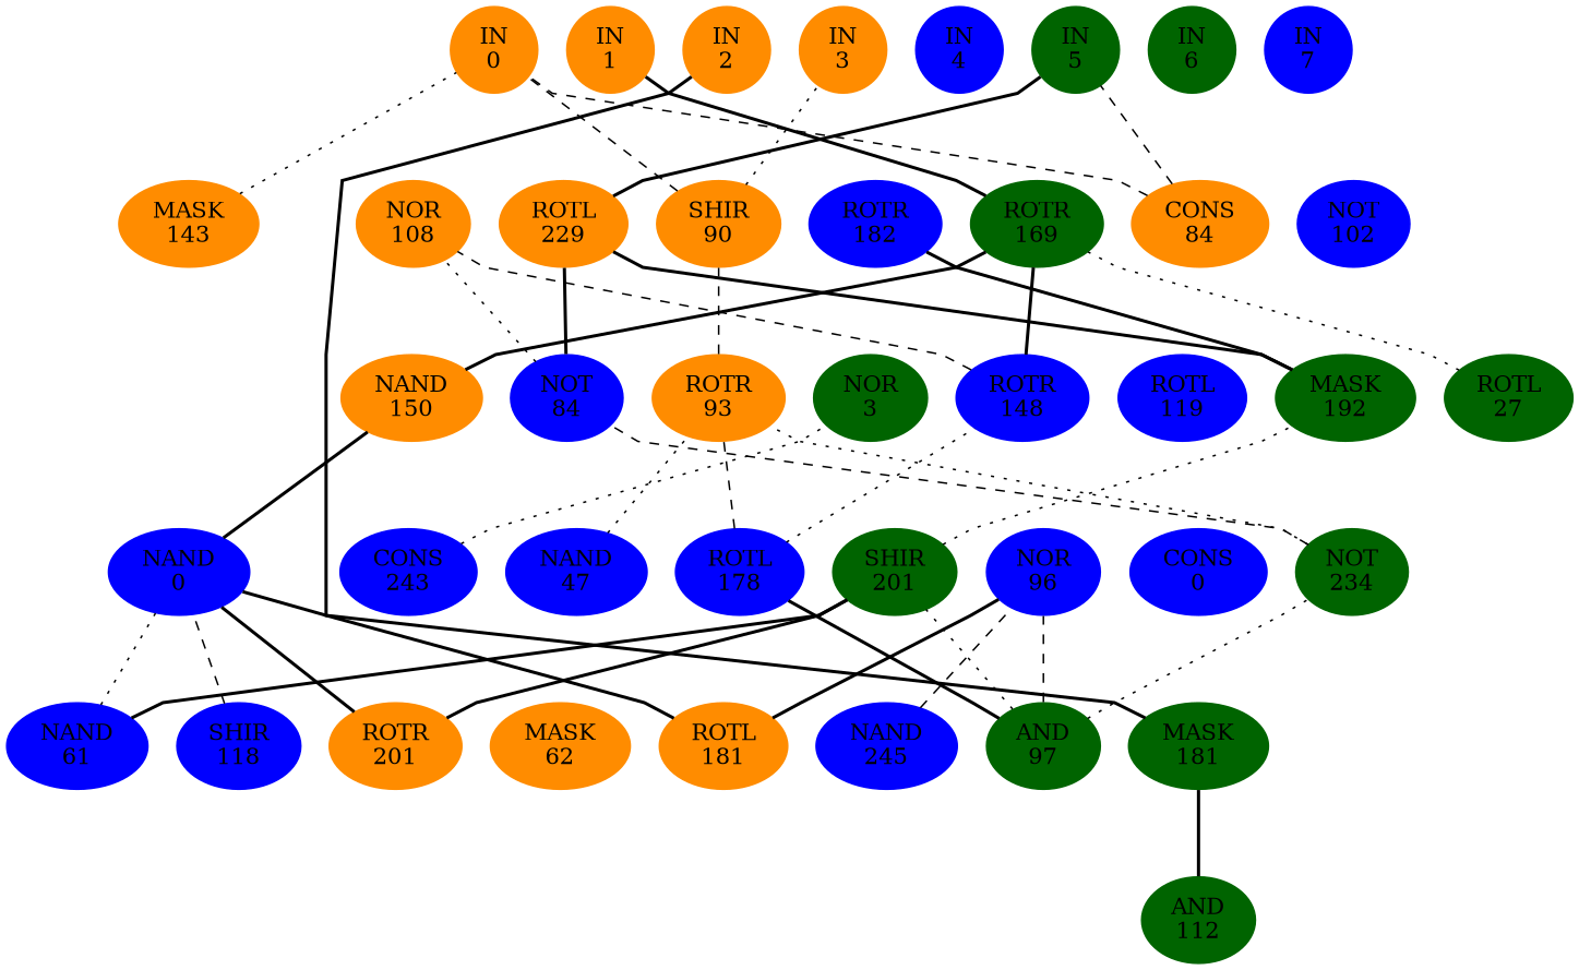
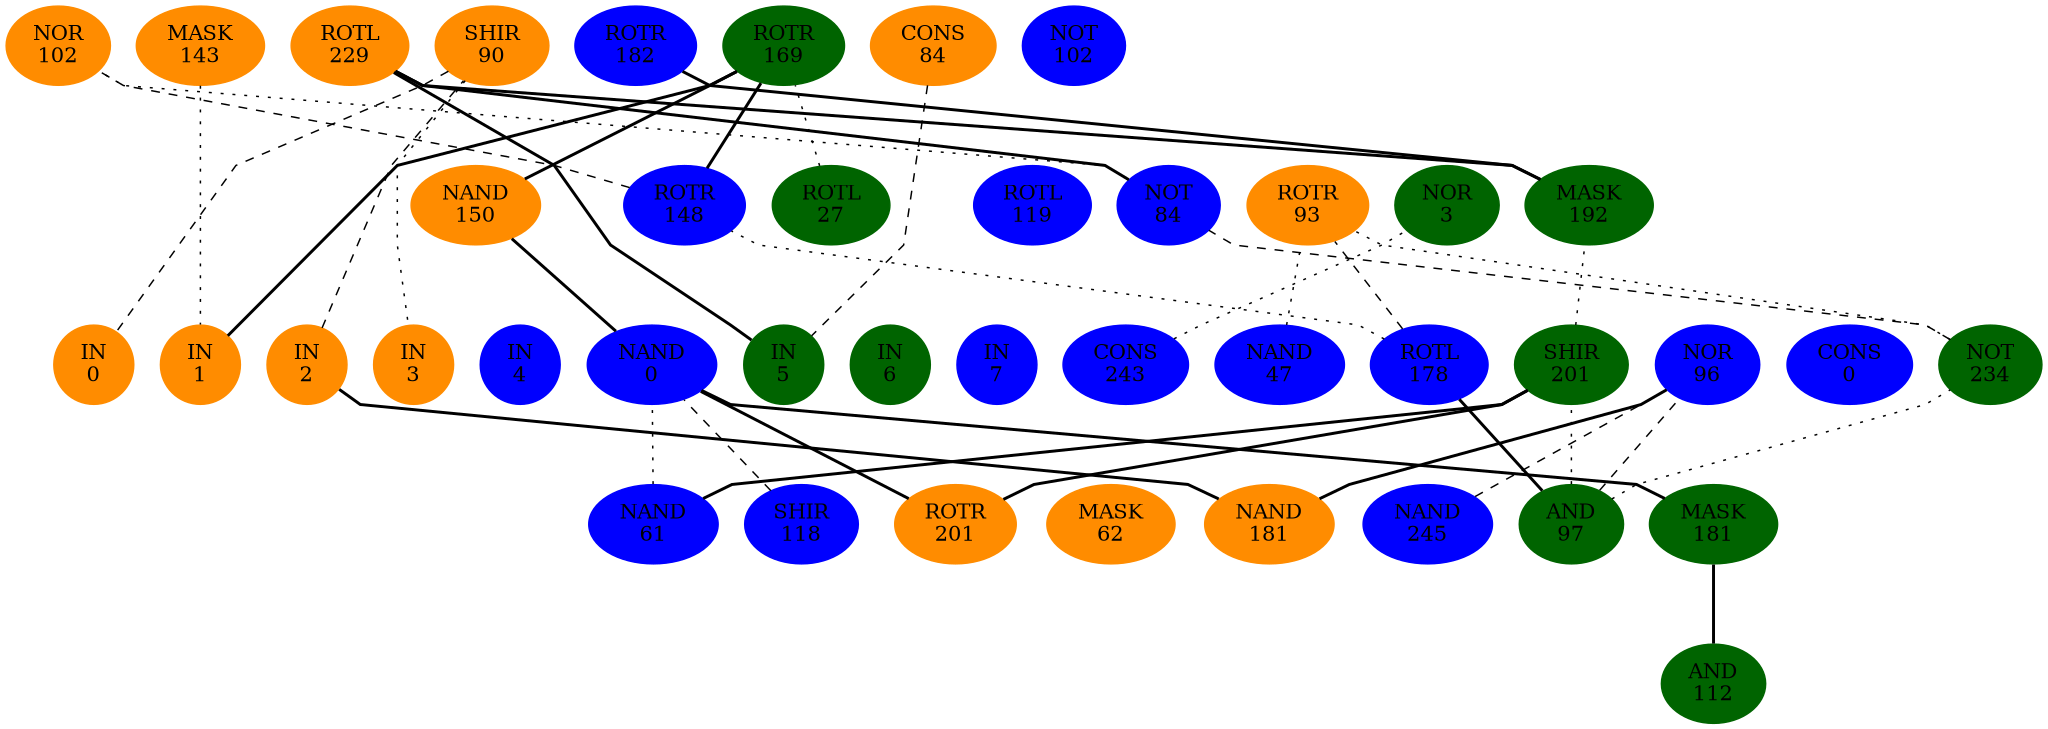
  graph {
    ordering=out
    rankdir=BT
    ranksep=0.75
    splines=polyline
    node [color=blue style=filled]
    edge [style=invis]
    n1 [color=darkorange label="IN\n0"]
    n2 [color=darkorange label="IN\n1"]
    n3 [color=darkorange label="IN\n2"]
    n4 [color=darkorange label="IN\n3"]
    n5 [label="IN\n4"]
    n6 [color=darkgreen label="IN\n5"]
    n7 [color=darkgreen label="IN\n6"]
    n8 [label="IN\n7"]
-   n9 [color=darkorange label="NOR\n108"]
+   n9 [color=darkorange label="NOR\n102"]
    n10 [color=darkorange label="MASK\n143"]
    n11 [color=darkorange label="ROTL\n229"]
    n12 [color=darkorange label="SHIR\n90"]
    n13 [label="ROTR\n182"]
    n14 [color=darkgreen label="ROTR\n169"]
    n15 [color=darkorange label="CONS\n84"]
    n16 [label="NOT\n102"]
    n17 [color=darkgreen label="ROTL\n27"]
    n18 [color=darkorange label="NAND\n150"]
    n19 [label="NOT\n84"]
    n20 [color=darkorange label="ROTR\n93"]
    n21 [color=darkgreen label="NOR\n3"]
    n22 [label="ROTR\n148"]
    n23 [label="ROTL\n119"]
    n24 [color=darkgreen label="MASK\n192"]
    n25 [label="NAND\n0"]
    n26 [label="CONS\n243"]
    n27 [label="NAND\n47"]
    n28 [label="ROTL\n178"]
    n29 [color=darkgreen label="SHIR\n201"]
    n30 [label="NOR\n96"]
    n31 [label="CONS\n0"]
    n32 [color=darkgreen label="NOT\n234"]
    n33 [label="NAND\n61"]
    n34 [label="SHIR\n118"]
    n35 [color=darkorange label="ROTR\n201"]
    n36 [color=darkorange label="MASK\n62"]
-   n37 [color=darkorange label="ROTL\n181"]
+   n37 [color=darkorange label="NAND\n181"]
    n38 [label="NAND\n245"]
    n39 [color=darkgreen label="AND\n97"]
    n40 [color=darkgreen label="MASK\n181"]
    n41 [color=darkgreen label="AND\n112"]
    subgraph sub_1 {
      rank=same
      n1
      n2
      n3
      n4
      n5
      n6
      n7
      n8
    }
    subgraph sub_2 {
      rank=same
      n9
      n10
      n11
      n12
      n13
      n14
      n15
      n16
    }
    subgraph sub_3 {
      rank=same
      n17
      n18
      n19
      n20
      n21
      n22
      n23
      n24
    }
    subgraph sub_4 {
      rank=same
      n25
      n26
      n27
      n28
      n29
      n30
      n31
      n32
    }
    subgraph sub_5 {
      rank=same
      n33
      n34
      n35
      n36
      n37
      n38
      n39
      n40
    }
    subgraph sub_6 {
      rank=same
      n41
    }
    n1 -- n2
    n2 -- n3
    n3 -- n4
    n4 -- n5
    n5 -- n6
    n6 -- n7
    n7 -- n8
    n9 -- n10
-   n10 -- n1 [style=dotted]
+   n10 -- n2 [style=dotted]
    n10 -- n11
    n11 -- n6 [style=bold]
    n11 -- n12
    n12 -- n1 [style=dashed]
    n12 -- n4 [style=dotted]
    n12 -- n13
    n13 -- n14
    n14 -- n2 [style=bold]
    n14 -- n15
-   n15 -- n1 [style=dashed]
    n15 -- n6 [style=dashed]
    n15 -- n16
    n17 -- n14 [style=dotted]
    n17 -- n18
    n18 -- n14 [style=bold]
    n18 -- n19
    n19 -- n9 [style=dotted]
    n19 -- n11 [style=bold]
    n19 -- n20
-   n20 -- n12 [style=dashed]
+   n3 -- n12 [style=dashed]
    n20 -- n21
    n21 -- n22
    n22 -- n9 [style=dashed]
    n22 -- n14 [style=bold]
    n22 -- n23
    n23 -- n24
    n24 -- n11 [style=bold]
    n24 -- n13 [style=bold]
    n25 -- n18 [style=bold]
    n25 -- n26
    n26 -- n21 [style=dotted]
    n26 -- n27
    n27 -- n20 [style=dotted]
    n27 -- n28
    n28 -- n20 [style=dashed]
    n28 -- n22 [style=dotted]
    n28 -- n29
    n29 -- n24 [style=dotted]
    n29 -- n30
    n30 -- n31
    n31 -- n32
    n32 -- n19 [style=dashed]
    n32 -- n20 [style=dotted]
    n33 -- n25 [style=dotted]
    n33 -- n29 [style=bold]
    n33 -- n34
    n34 -- n25 [style=dashed]
    n34 -- n35
    n35 -- n25 [style=bold]
    n35 -- n29 [style=bold]
    n35 -- n36
    n36 -- n37
    n37 -- n3 [style=bold]
    n37 -- n30 [style=bold]
    n37 -- n38
    n38 -- n30 [style=dashed]
    n38 -- n39
    n39 -- n28 [style=bold]
    n39 -- n29 [style=dotted]
    n39 -- n30 [style=dashed]
    n39 -- n32 [style=dotted]
    n39 -- n40
    n40 -- n25 [style=bold]
    n41 -- n40 [style=bold]
    n41 -- n41
  }
